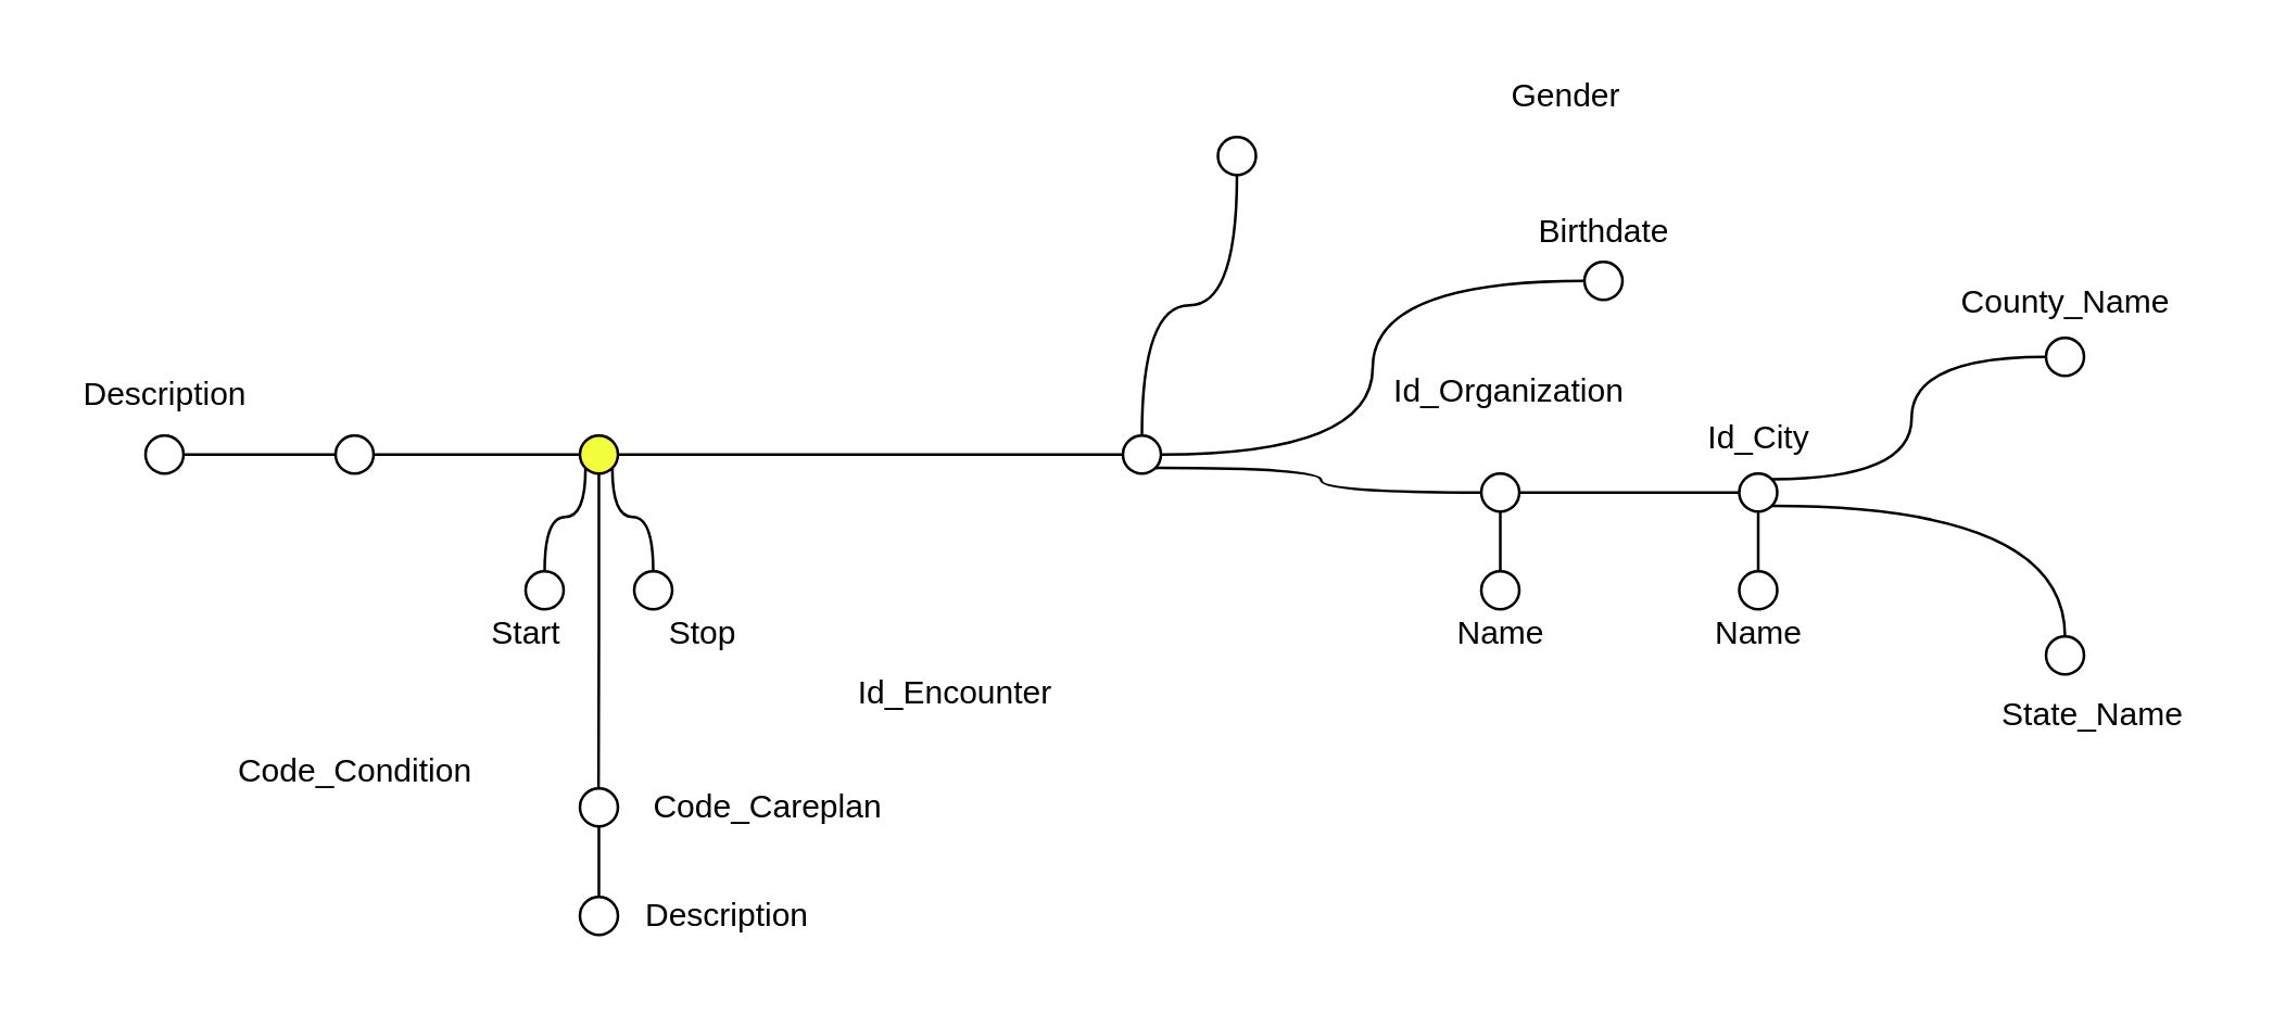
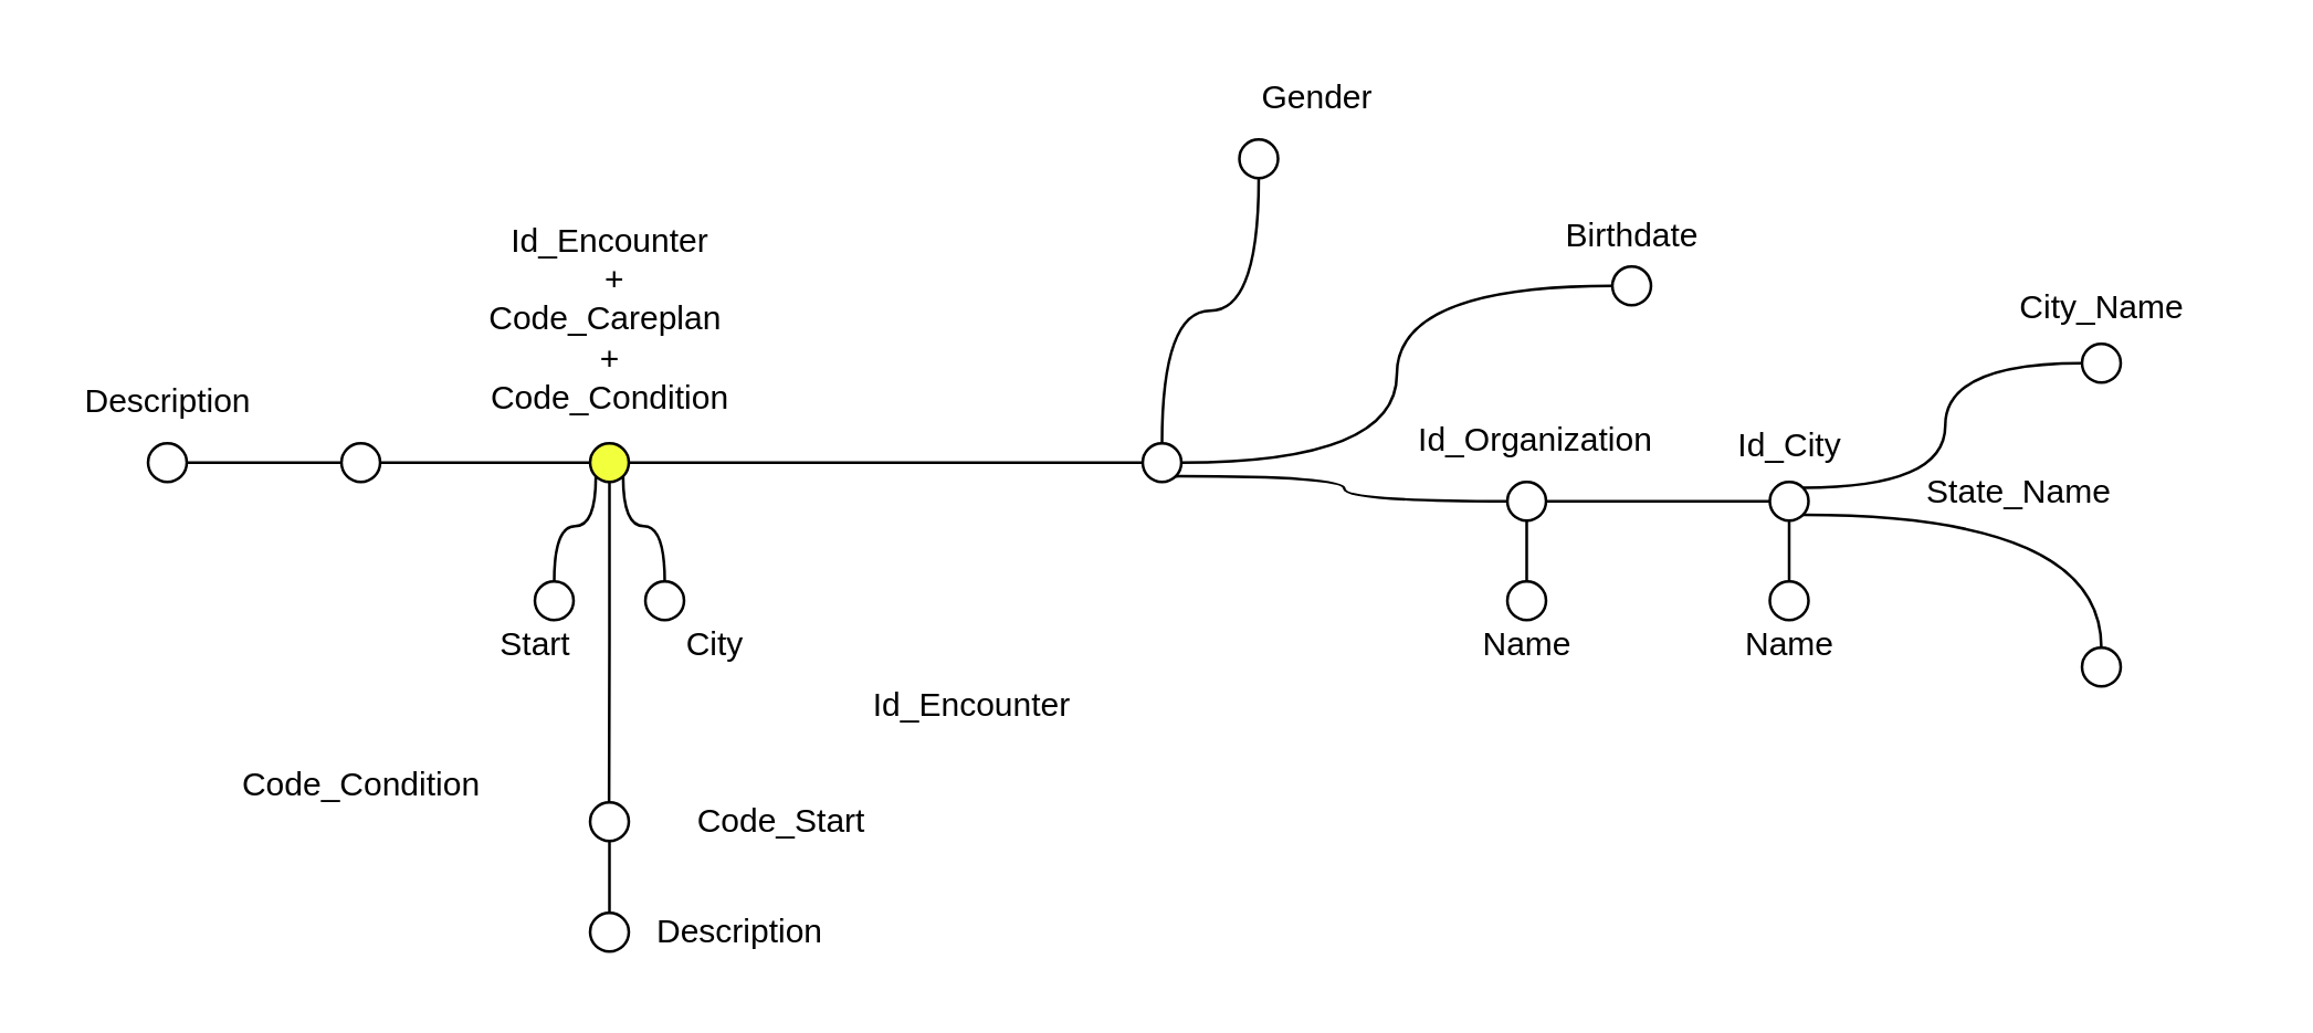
  <mxCell id="0" />
  <mxCell id="1" parent="0" />
  <mxCell id="2" value="" style="edgeStyle=orthogonalEdgeStyle;rounded=0;orthogonalLoop=1;jettySize=auto;html=1;endArrow=none;startFill=0;" edge="1" parent="1" source="3" target="6"><mxGeometry relative="1" as="geometry" /></mxCell>
  <mxCell id="3" value="" style="ellipse;whiteSpace=wrap;html=1;aspect=fixed;fillColor=#F2FF3D;" vertex="1" parent="1"><mxGeometry x="213" y="160" width="14" height="14" as="geometry" /></mxCell>
+ <mxCell id="4" value="Id_Encounter&lt;div&gt;&amp;nbsp;+&lt;div&gt;Code_Careplan&amp;nbsp;&lt;/div&gt;&lt;div&gt;&lt;span style=&quot;background-color: transparent; color: light-dark(rgb(0, 0, 0), rgb(255, 255, 255));&quot;&gt;+&lt;/span&gt;&lt;/div&gt;&lt;div&gt;Code_Condition&lt;/div&gt;&lt;/div&gt;" style="text;html=1;align=center;verticalAlign=middle;resizable=0;points=[];autosize=1;strokeColor=none;fillColor=none;" vertex="1" parent="1"><mxGeometry x="165" y="70" width="110" height="90" as="geometry" /></mxCell>
  <mxCell id="5" style="edgeStyle=orthogonalEdgeStyle;rounded=0;orthogonalLoop=1;jettySize=auto;html=1;exitX=1;exitY=1;exitDx=0;exitDy=0;entryX=0;entryY=0.5;entryDx=0;entryDy=0;curved=1;endArrow=none;startFill=0;" edge="1" parent="1" source="6" target="41"><mxGeometry relative="1" as="geometry" /></mxCell>
  <mxCell id="6" value="" style="ellipse;whiteSpace=wrap;html=1;aspect=fixed;fillColor=#FFFFFF;" vertex="1" parent="1"><mxGeometry x="413" y="160" width="14" height="14" as="geometry" /></mxCell>
  <mxCell id="7" style="edgeStyle=orthogonalEdgeStyle;rounded=0;orthogonalLoop=1;jettySize=auto;html=1;exitX=0.5;exitY=0;exitDx=0;exitDy=0;entryX=1;entryY=1;entryDx=0;entryDy=0;endArrow=none;startFill=0;curved=1;" edge="1" parent="1" source="8" target="3"><mxGeometry relative="1" as="geometry" /></mxCell>
  <mxCell id="8" value="" style="ellipse;whiteSpace=wrap;html=1;aspect=fixed;fillColor=#FFFFFF;" vertex="1" parent="1"><mxGeometry x="233" y="210" width="14" height="14" as="geometry" /></mxCell>
  <mxCell id="9" style="edgeStyle=orthogonalEdgeStyle;rounded=0;orthogonalLoop=1;jettySize=auto;html=1;exitX=0.5;exitY=0;exitDx=0;exitDy=0;entryX=0;entryY=1;entryDx=0;entryDy=0;curved=1;endArrow=none;startFill=0;" edge="1" parent="1" source="10" target="3"><mxGeometry relative="1" as="geometry" /></mxCell>
  <mxCell id="10" value="" style="ellipse;whiteSpace=wrap;html=1;aspect=fixed;fillColor=#FFFFFF;" vertex="1" parent="1"><mxGeometry x="193" y="210" width="14" height="14" as="geometry" /></mxCell>
  <mxCell id="11" value="Start" style="text;html=1;align=center;verticalAlign=middle;resizable=0;points=[];autosize=1;strokeColor=none;fillColor=none;" vertex="1" parent="1"><mxGeometry x="168" y="218" width="50" height="30" as="geometry" /></mxCell>
- <mxCell id="12" value="Stop" style="text;html=1;align=center;verticalAlign=middle;resizable=0;points=[];autosize=1;strokeColor=none;fillColor=none;" vertex="1" parent="1"><mxGeometry x="233" y="218" width="50" height="30" as="geometry" /></mxCell>
+ <mxCell id="12" value="City" style="text;html=1;align=center;verticalAlign=middle;resizable=0;points=[];autosize=1;strokeColor=none;fillColor=none;" vertex="1" parent="1"><mxGeometry x="233" y="218" width="50" height="30" as="geometry" /></mxCell>
  <mxCell id="13" style="edgeStyle=orthogonalEdgeStyle;rounded=0;orthogonalLoop=1;jettySize=auto;html=1;exitX=1;exitY=0.5;exitDx=0;exitDy=0;entryX=0;entryY=0.5;entryDx=0;entryDy=0;endArrow=none;startFill=0;" edge="1" parent="1" source="14" target="3"><mxGeometry relative="1" as="geometry" /></mxCell>
  <mxCell id="14" value="" style="ellipse;whiteSpace=wrap;html=1;aspect=fixed;fillColor=#FFFFFF;" vertex="1" parent="1"><mxGeometry x="123" y="160" width="14" height="14" as="geometry" /></mxCell>
  <mxCell id="15" value="" style="ellipse;whiteSpace=wrap;html=1;aspect=fixed;fillColor=#FFFFFF;" vertex="1" parent="1"><mxGeometry x="213" y="290" width="14" height="14" as="geometry" /></mxCell>
  <mxCell id="16" style="edgeStyle=orthogonalEdgeStyle;rounded=0;orthogonalLoop=1;jettySize=auto;html=1;exitX=0.5;exitY=1;exitDx=0;exitDy=0;entryX=0.496;entryY=-0.153;entryDx=0;entryDy=0;entryPerimeter=0;endArrow=none;startFill=0;" edge="1" parent="1" source="3"><mxGeometry relative="1" as="geometry"><mxPoint x="219.91" y="176.07" as="sourcePoint" /><mxPoint x="219.854" y="289.928" as="targetPoint" /></mxGeometry></mxCell>
- <mxCell id="17" value="Code_Careplan" style="text;html=1;align=center;verticalAlign=middle;resizable=0;points=[];autosize=1;strokeColor=none;fillColor=none;" vertex="1" parent="1"><mxGeometry x="227" y="282" width="110" height="30" as="geometry" /></mxCell>
+ <mxCell id="17" value="Code_Start" style="text;html=1;align=center;verticalAlign=middle;resizable=0;points=[];autosize=1;strokeColor=none;fillColor=none;" vertex="1" parent="1"><mxGeometry x="227" y="282" width="110" height="30" as="geometry" /></mxCell>
  <mxCell id="18" style="edgeStyle=orthogonalEdgeStyle;rounded=0;orthogonalLoop=1;jettySize=auto;html=1;exitX=0.5;exitY=0;exitDx=0;exitDy=0;entryX=0.5;entryY=1;entryDx=0;entryDy=0;endArrow=none;startFill=0;" edge="1" parent="1" source="19" target="15"><mxGeometry relative="1" as="geometry" /></mxCell>
  <mxCell id="19" value="" style="ellipse;whiteSpace=wrap;html=1;aspect=fixed;fillColor=#FFFFFF;" vertex="1" parent="1"><mxGeometry x="213" y="330" width="14" height="14" as="geometry" /></mxCell>
  <mxCell id="20" value="Description" style="text;html=1;align=center;verticalAlign=middle;resizable=0;points=[];autosize=1;strokeColor=none;fillColor=none;" vertex="1" parent="1"><mxGeometry x="227" y="322" width="80" height="30" as="geometry" /></mxCell>
  <mxCell id="21" value="Code_Condition" style="text;html=1;align=center;verticalAlign=middle;resizable=0;points=[];autosize=1;strokeColor=none;fillColor=none;" vertex="1" parent="1"><mxGeometry x="75" y="269" width="110" height="30" as="geometry" /></mxCell>
  <mxCell id="22" style="edgeStyle=orthogonalEdgeStyle;rounded=0;orthogonalLoop=1;jettySize=auto;html=1;entryX=0;entryY=0.5;entryDx=0;entryDy=0;endArrow=none;startFill=0;" edge="1" parent="1" source="23" target="14"><mxGeometry relative="1" as="geometry" /></mxCell>
  <mxCell id="23" value="" style="ellipse;whiteSpace=wrap;html=1;aspect=fixed;fillColor=#FFFFFF;" vertex="1" parent="1"><mxGeometry x="53" y="160" width="14" height="14" as="geometry" /></mxCell>
  <mxCell id="24" value="Description" style="text;html=1;align=center;verticalAlign=middle;resizable=0;points=[];autosize=1;strokeColor=none;fillColor=none;" vertex="1" parent="1"><mxGeometry x="20" y="130" width="80" height="30" as="geometry" /></mxCell>
  <mxCell id="25" value="Id_Encounter" style="text;html=1;align=center;verticalAlign=middle;resizable=0;points=[];autosize=1;strokeColor=none;fillColor=none;" vertex="1" parent="1"><mxGeometry x="306" y="240" width="90" height="30" as="geometry" /></mxCell>
  <mxCell id="26" style="edgeStyle=orthogonalEdgeStyle;rounded=0;orthogonalLoop=1;jettySize=auto;html=1;exitX=1;exitY=0;exitDx=0;exitDy=0;entryX=0;entryY=0.5;entryDx=0;entryDy=0;endArrow=none;startFill=0;endFill=1;elbow=vertical;curved=1;" edge="1" parent="1" source="29" target="30"><mxGeometry relative="1" as="geometry" /></mxCell>
  <mxCell id="27" value="" style="edgeStyle=orthogonalEdgeStyle;rounded=0;orthogonalLoop=1;jettySize=auto;html=1;entryX=0.5;entryY=0;entryDx=0;entryDy=0;endArrow=none;startFill=0;" edge="1" parent="1" source="29" target="31"><mxGeometry relative="1" as="geometry" /></mxCell>
  <mxCell id="28" style="edgeStyle=orthogonalEdgeStyle;rounded=0;orthogonalLoop=1;jettySize=auto;html=1;exitX=1;exitY=1;exitDx=0;exitDy=0;entryX=0.5;entryY=0;entryDx=0;entryDy=0;curved=1;endArrow=none;startFill=0;" edge="1" parent="1" source="29" target="47"><mxGeometry relative="1" as="geometry" /></mxCell>
  <mxCell id="29" value="" style="ellipse;whiteSpace=wrap;html=1;aspect=fixed;fillColor=#FFFFFF;" vertex="1" parent="1"><mxGeometry x="640" y="174" width="14" height="14" as="geometry" /></mxCell>
  <mxCell id="30" value="" style="ellipse;whiteSpace=wrap;html=1;aspect=fixed;fillColor=#FFFFFF;" vertex="1" parent="1"><mxGeometry x="753" y="124" width="14" height="14" as="geometry" /></mxCell>
  <mxCell id="31" value="" style="ellipse;whiteSpace=wrap;html=1;aspect=fixed;fillColor=#FFFFFF;" vertex="1" parent="1"><mxGeometry x="640" y="210" width="14" height="14" as="geometry" /></mxCell>
  <mxCell id="32" value="Name" style="text;html=1;align=center;verticalAlign=middle;resizable=0;points=[];autosize=1;strokeColor=none;fillColor=none;" vertex="1" parent="1"><mxGeometry x="617" y="218" width="60" height="30" as="geometry" /></mxCell>
- <mxCell id="33" value="County_Name" style="text;html=1;align=center;verticalAlign=middle;resizable=0;points=[];autosize=1;strokeColor=none;fillColor=none;" vertex="1" parent="1"><mxGeometry x="710" y="96" width="100" height="30" as="geometry" /></mxCell>
+ <mxCell id="33" value="City_Name" style="text;html=1;align=center;verticalAlign=middle;resizable=0;points=[];autosize=1;strokeColor=none;fillColor=none;" vertex="1" parent="1"><mxGeometry x="710" y="96" width="100" height="30" as="geometry" /></mxCell>
  <mxCell id="34" style="edgeStyle=orthogonalEdgeStyle;rounded=0;orthogonalLoop=1;jettySize=auto;html=1;exitX=0;exitY=0.5;exitDx=0;exitDy=0;entryX=1;entryY=0.5;entryDx=0;entryDy=0;endArrow=none;startFill=0;curved=1;" edge="1" parent="1" source="35" target="6"><mxGeometry relative="1" as="geometry" /></mxCell>
  <mxCell id="35" value="" style="ellipse;whiteSpace=wrap;html=1;aspect=fixed;fillColor=#FFFFFF;" vertex="1" parent="1"><mxGeometry x="583" y="96" width="14" height="14" as="geometry" /></mxCell>
  <mxCell id="36" style="edgeStyle=orthogonalEdgeStyle;rounded=0;orthogonalLoop=1;jettySize=auto;html=1;exitX=0.5;exitY=1;exitDx=0;exitDy=0;entryX=0.5;entryY=0;entryDx=0;entryDy=0;endArrow=none;startFill=0;curved=1;" edge="1" parent="1" source="37" target="6"><mxGeometry relative="1" as="geometry" /></mxCell>
  <mxCell id="37" value="" style="ellipse;whiteSpace=wrap;html=1;aspect=fixed;fillColor=#FFFFFF;" vertex="1" parent="1"><mxGeometry x="448" y="50" width="14" height="14" as="geometry" /></mxCell>
- <mxCell id="38" value="Gender" style="text;html=1;align=center;verticalAlign=middle;resizable=0;points=[];autosize=1;strokeColor=none;fillColor=none;" vertex="1" parent="1"><mxGeometry x="546" y="20" width="60" height="30" as="geometry" /></mxCell>
+ <mxCell id="38" value="Gender" style="text;html=1;align=center;verticalAlign=middle;resizable=0;points=[];autosize=1;strokeColor=none;fillColor=none;" vertex="1" parent="1"><mxGeometry x="446" y="20" width="60" height="30" as="geometry" /></mxCell>
  <mxCell id="39" value="Birthdate" style="text;html=1;align=center;verticalAlign=middle;resizable=0;points=[];autosize=1;strokeColor=none;fillColor=none;" vertex="1" parent="1"><mxGeometry x="555" y="70" width="70" height="30" as="geometry" /></mxCell>
  <mxCell id="40" value="" style="edgeStyle=orthogonalEdgeStyle;rounded=0;orthogonalLoop=1;jettySize=auto;html=1;entryX=0;entryY=0.5;entryDx=0;entryDy=0;endArrow=none;startFill=0;" edge="1" parent="1" source="41" target="29"><mxGeometry relative="1" as="geometry" /></mxCell>
  <mxCell id="41" value="" style="ellipse;whiteSpace=wrap;html=1;aspect=fixed;fillColor=#FFFFFF;" vertex="1" parent="1"><mxGeometry x="545" y="174" width="14" height="14" as="geometry" /></mxCell>
  <mxCell id="42" style="edgeStyle=orthogonalEdgeStyle;rounded=0;orthogonalLoop=1;jettySize=auto;html=1;entryX=0.5;entryY=1;entryDx=0;entryDy=0;endArrow=none;startFill=0;" edge="1" parent="1" source="43" target="41"><mxGeometry relative="1" as="geometry" /></mxCell>
  <mxCell id="43" value="" style="ellipse;whiteSpace=wrap;html=1;aspect=fixed;fillColor=#FFFFFF;" vertex="1" parent="1"><mxGeometry x="545" y="210" width="14" height="14" as="geometry" /></mxCell>
  <mxCell id="44" value="Name" style="text;html=1;align=center;verticalAlign=middle;resizable=0;points=[];autosize=1;strokeColor=none;fillColor=none;" vertex="1" parent="1"><mxGeometry x="522" y="218" width="60" height="30" as="geometry" /></mxCell>
- <mxCell id="45" value="&lt;font&gt;Id_Organization&lt;/font&gt;" style="text;html=1;align=center;verticalAlign=middle;resizable=0;points=[];autosize=1;strokeColor=none;fillColor=none;" vertex="1" parent="1"><mxGeometry x="500" y="129" width="110" height="30" as="geometry" /></mxCell>
+ <mxCell id="45" value="&lt;font&gt;Id_Organization&lt;/font&gt;" style="text;html=1;align=center;verticalAlign=middle;resizable=0;points=[];autosize=1;strokeColor=none;fillColor=none;" vertex="1" parent="1"><mxGeometry x="500" y="144" width="110" height="30" as="geometry" /></mxCell>
  <mxCell id="46" value="Id_City" style="text;html=1;align=center;verticalAlign=middle;resizable=0;points=[];autosize=1;strokeColor=none;fillColor=none;" vertex="1" parent="1"><mxGeometry x="617" y="146" width="60" height="30" as="geometry" /></mxCell>
  <mxCell id="47" value="" style="ellipse;whiteSpace=wrap;html=1;aspect=fixed;fillColor=#FFFFFF;" vertex="1" parent="1"><mxGeometry x="753" y="234" width="14" height="14" as="geometry" /></mxCell>
- <mxCell id="48" value="State&lt;span style=&quot;background-color: transparent; color: light-dark(rgb(0, 0, 0), rgb(255, 255, 255));&quot;&gt;_Name&lt;/span&gt;" style="text;html=1;align=center;verticalAlign=middle;resizable=0;points=[];autosize=1;strokeColor=none;fillColor=none;" vertex="1" parent="1"><mxGeometry x="725" y="248" width="90" height="30" as="geometry" /></mxCell>
+ <mxCell id="48" value="State&lt;span style=&quot;background-color: transparent; color: light-dark(rgb(0, 0, 0), rgb(255, 255, 255));&quot;&gt;_Name&lt;/span&gt;" style="text;html=1;align=center;verticalAlign=middle;resizable=0;points=[];autosize=1;strokeColor=none;fillColor=none;" vertex="1" parent="1"><mxGeometry x="685" y="163" width="90" height="30" as="geometry" /></mxCell>
